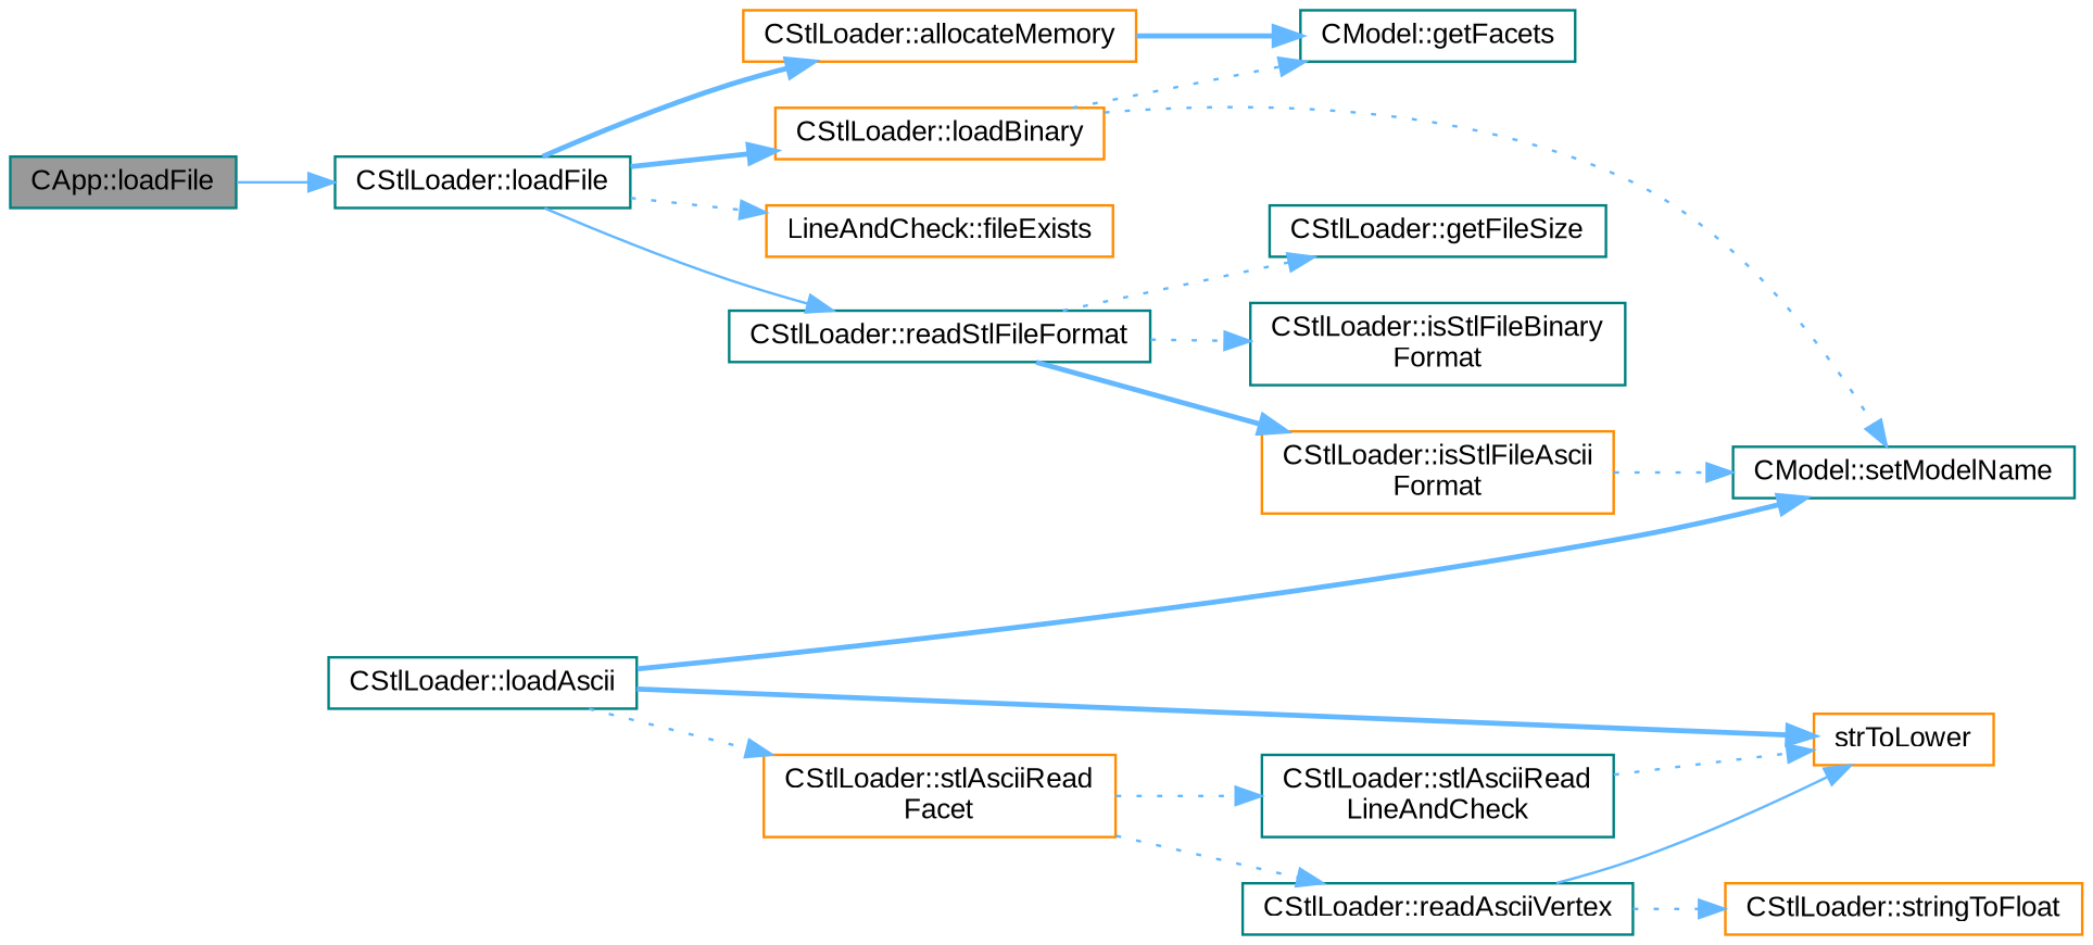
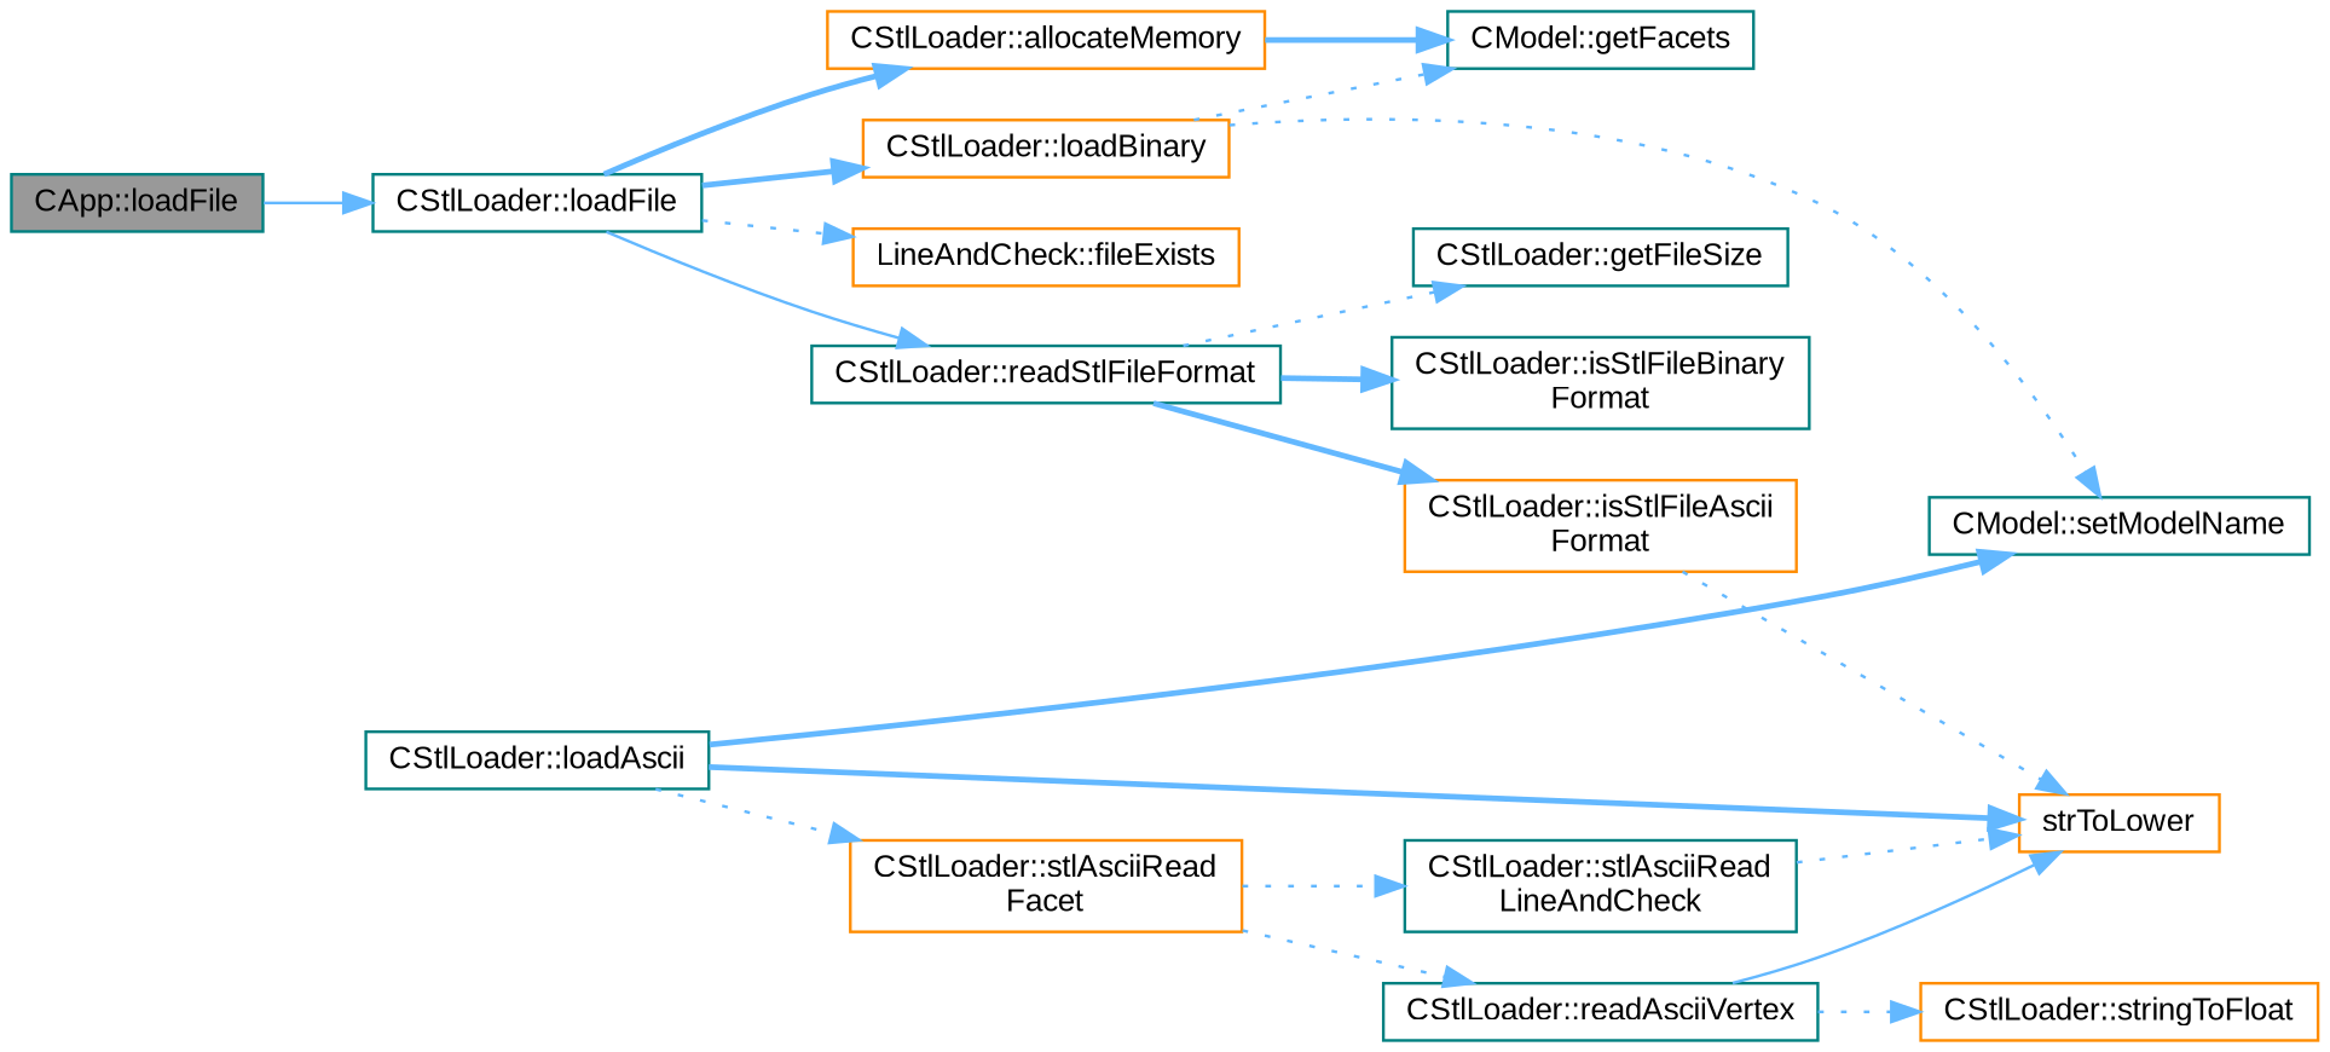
  digraph {
    rankdir=LR
    node [color=teal fillcolor=white fontname=Arial fontsize=11 shape=box style=filled]
    edge [color=steelblue1 fontname=Arial fontsize=11 labelfontname=Arial labelfontsize=11 style=dotted]
    n1 [fillcolor=grey60 fontcolor=black height=0.2 label="CApp::loadFile" width=0.4]
    n2 [height=0.2 label="CStlLoader::loadFile" width=0.4]
    n3 [color=darkorange height=0.2 label="CStlLoader::allocateMemory" width=0.4]
    n4 [color=darkorange height=0.2 label="LineAndCheck::fileExists" width=0.4]
    n5 [color=darkorange height=0.2 label="CStlLoader::loadBinary" width=0.4]
    n6 [height=0.2 label="CStlLoader::readStlFileFormat" width=0.4]
    n7 [height=0.2 label="CModel::getFacets" width=0.4]
    n8 [height=0.2 label="CStlLoader::loadAscii" width=0.4]
    n9 [height=0.2 label="CModel::setModelName" width=0.4]
    n10 [color=darkorange height=0.2 label="CStlLoader::stlAsciiRead\lFacet" width=0.4]
    n11 [color=darkorange height=0.2 label=strToLower width=0.4]
    n12 [height=0.2 label="CStlLoader::getFileSize" width=0.4]
    n13 [color=darkorange height=0.2 label="CStlLoader::isStlFileAscii\lFormat" width=0.4]
    n14 [height=0.2 label="CStlLoader::isStlFileBinary\lFormat" width=0.4]
    n15 [height=0.2 label="CStlLoader::readAsciiVertex" width=0.4]
    n16 [height=0.2 label="CStlLoader::stlAsciiRead\lLineAndCheck" width=0.4]
    n17 [color=darkorange height=0.2 label="CStlLoader::stringToFloat" width=0.4]
    n1 -> n2 [style=solid]
    n2 -> n3 [style=bold]
    n2 -> n4
    n2 -> n5 [style=bold]
    n2 -> n6 [style=solid]
    n3 -> n7 [style=bold]
    n5 -> n7
    n5 -> n9
    n6 -> n12
    n6 -> n13 [style=bold]
-   n6 -> n14
+   n6 -> n14 [style=bold]
    n8 -> n9 [style=bold]
    n8 -> n10
    n8 -> n11 [style=bold]
    n10 -> n15
    n10 -> n16
-   n13 -> n9
+   n13 -> n11
    n15 -> n11 [style=solid]
    n15 -> n17
    n16 -> n11
  }
